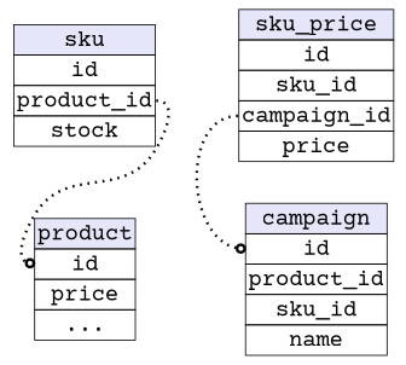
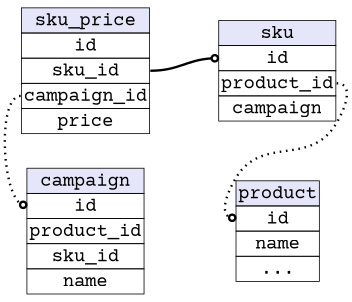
  digraph {
    fontname="Courier Prime"
    nodesep=1
    node [fontname="Courier Prime" fontsize=24 shape=plaintext]
    edge [arrowhead=odot fontname="Courier Prime" headport=id penwidth=3 style=dotted]
-   n1 [label=<        <table border="0" cellborder="1" cellspacing="0" align="left">        <tr><td bgcolor="lavender">sku</td></tr>        <tr><td port="id">id</td></tr>        <tr><td port="product_id">product_id</td></tr>        <tr><td>stock</td></tr>        </table>     >]
+   n1 [label=<        <table border="0" cellborder="1" cellspacing="0" align="left">        <tr><td bgcolor="lavender">sku</td></tr>        <tr><td port="id">id</td></tr>        <tr><td port="product_id">product_id</td></tr>        <tr><td>campaign</td></tr>        </table>     >]
    n2 [label=<        <table border="0" cellborder="1" cellspacing="0" align="left">        <tr><td bgcolor="lavender">sku_price</td></tr>        <tr><td port="id">id</td></tr>        <tr><td port="sku_id">sku_id</td></tr>        <tr><td port="campaign_id">campaign_id</td></tr>        <tr><td>price</td></tr>        </table>     >]
-   n3 [label=<        <table border="0" cellborder="1" cellspacing="0" align="left">        <tr><td bgcolor="lavender">product</td></tr>        <tr><td port="id">id</td></tr>        <tr><td>price</td></tr>        <tr><td>...</td></tr>        </table>     >]
+   n3 [label=<        <table border="0" cellborder="1" cellspacing="0" align="left">        <tr><td bgcolor="lavender">product</td></tr>        <tr><td port="id">id</td></tr>        <tr><td>name</td></tr>        <tr><td>...</td></tr>        </table>     >]
    n4 [label=<          <table border="0" cellborder="1" cellspacing="0" align="left">          <tr><td bgcolor="lavender">campaign</td></tr>          <tr><td port="id">id</td></tr>          <tr><td port="product_id">product_id</td></tr>          <tr><td port="sku_id">sku_id</td></tr>          <tr><td>name</td></tr>          </table>     >]
    subgraph sub_1 {
      rank=min
      n1
      n2
    }
    subgraph sub_2 {
      rank=same
      n3
      n4
    }
    n1 -> n3 [tailport=product_id]
+   n2 -> n1 [style=solid tailport=sku_id]
    n2 -> n4 [tailport=campaign_id]
  }
